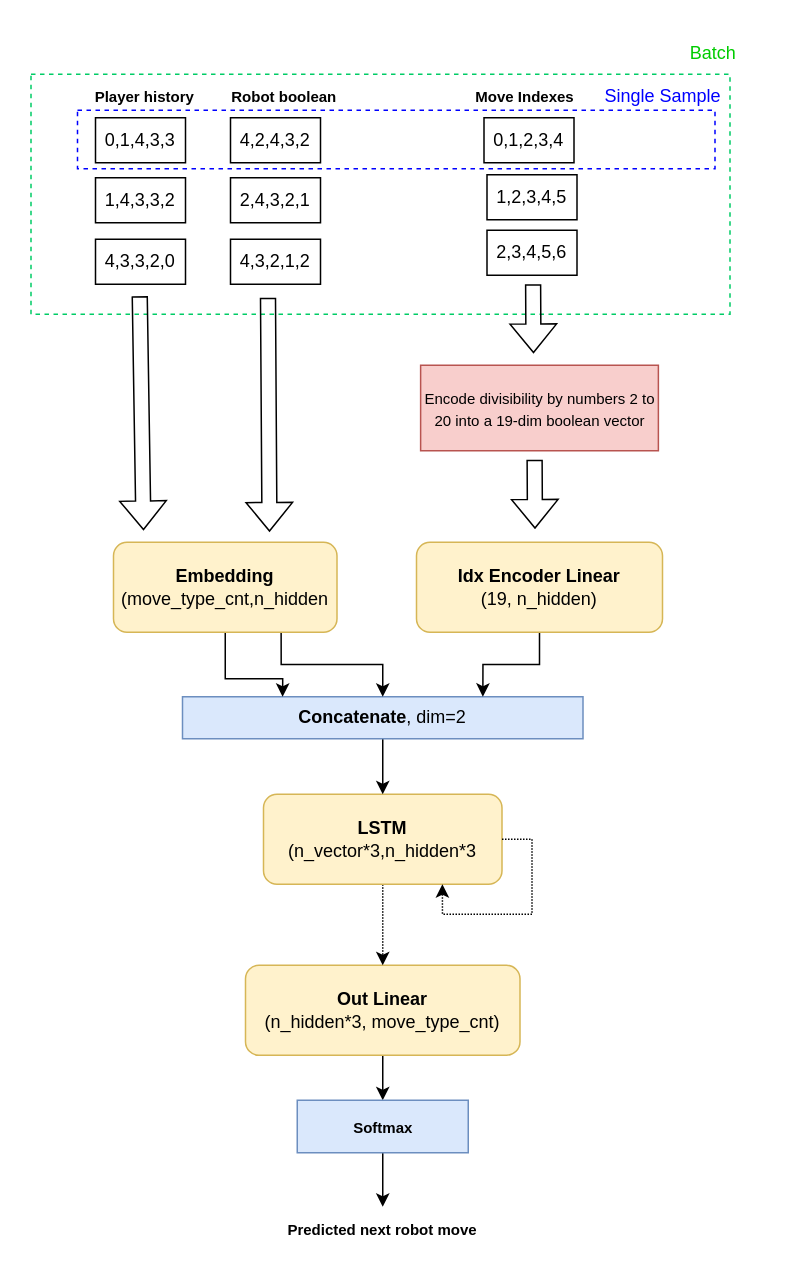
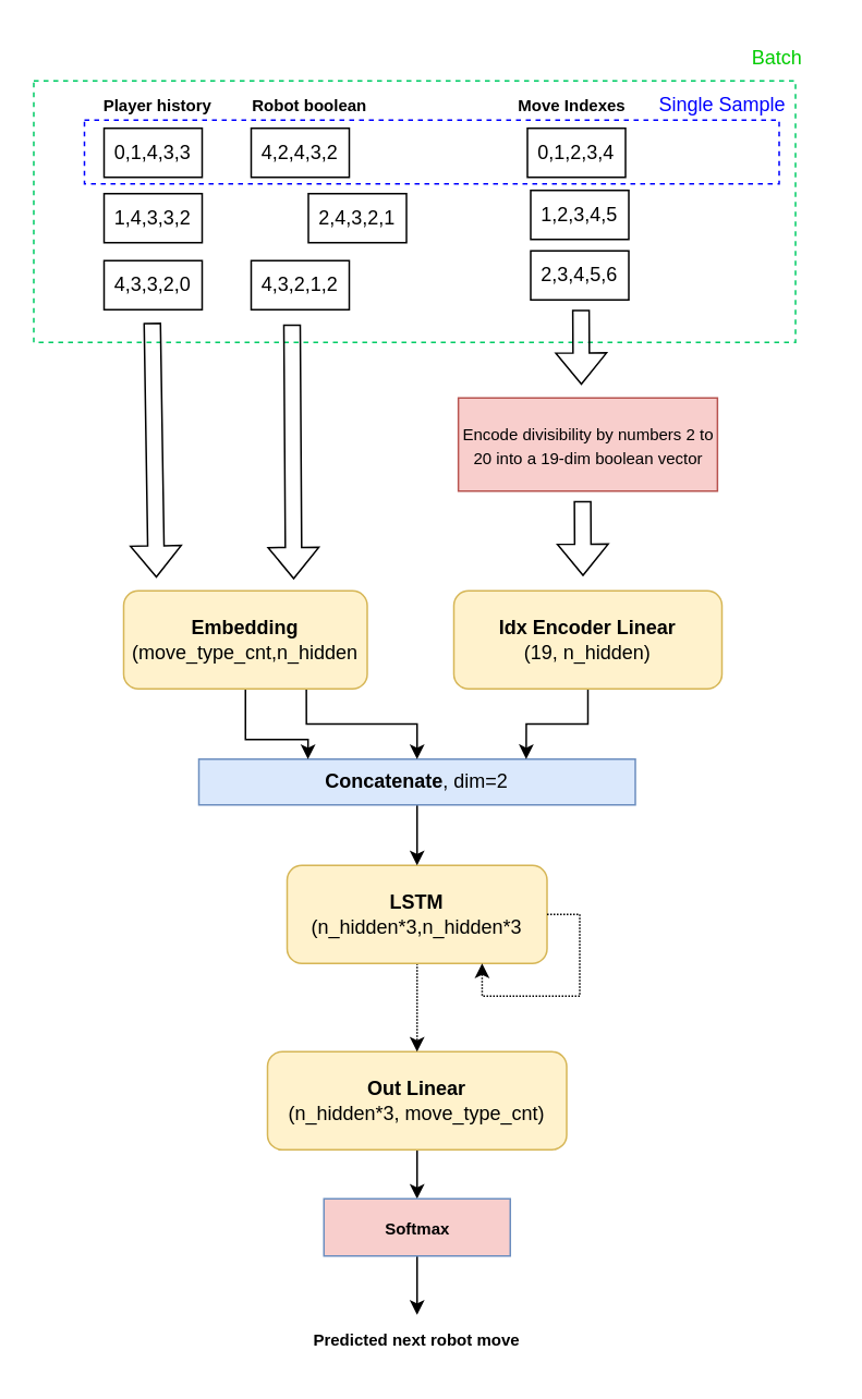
  <mxCell id="0" />
  <mxCell id="1" parent="0" />
  <mxCell id="2" style="edgeStyle=orthogonalEdgeStyle;rounded=0;orthogonalLoop=1;jettySize=auto;html=1;fontSize=10;fontColor=#000000;" edge="1" parent="1" source="3" target="33"><mxGeometry relative="1" as="geometry" /></mxCell>
  <mxCell id="3" value="&lt;b&gt;Out Linear&lt;/b&gt; &lt;br&gt;(n_hidden*3, move_type_cnt)" style="rounded=1;whiteSpace=wrap;html=1;fillColor=#fff2cc;strokeColor=#d6b656;" vertex="1" parent="1"><mxGeometry x="163" y="643" width="183" height="60" as="geometry" /></mxCell>
  <mxCell id="4" style="edgeStyle=orthogonalEdgeStyle;rounded=0;orthogonalLoop=1;jettySize=auto;html=1;entryX=0.5;entryY=0;entryDx=0;entryDy=0;dashed=1;dashPattern=1 1;fontSize=10;fontColor=#000000;" edge="1" parent="1" source="5" target="3"><mxGeometry relative="1" as="geometry" /></mxCell>
- <mxCell id="5" value="&lt;b&gt;LSTM&lt;br&gt;&lt;/b&gt;(n_vector*3,n_hidden*3" style="rounded=1;whiteSpace=wrap;html=1;fillColor=#fff2cc;strokeColor=#d6b656;" vertex="1" parent="1"><mxGeometry x="175" y="529" width="159" height="60" as="geometry" /></mxCell>
+ <mxCell id="5" value="&lt;b&gt;LSTM&lt;br&gt;&lt;/b&gt;(n_hidden*3,n_hidden*3" style="rounded=1;whiteSpace=wrap;html=1;fillColor=#fff2cc;strokeColor=#d6b656;" vertex="1" parent="1"><mxGeometry x="175" y="529" width="159" height="60" as="geometry" /></mxCell>
  <mxCell id="6" value="0,1,4,3,3" style="text;html=1;strokeColor=default;fillColor=none;align=center;verticalAlign=middle;whiteSpace=wrap;rounded=0;" vertex="1" parent="1"><mxGeometry x="63" y="78" width="60" height="30" as="geometry" /></mxCell>
  <mxCell id="7" value="1,4,3,3,2" style="text;html=1;strokeColor=default;fillColor=none;align=center;verticalAlign=middle;whiteSpace=wrap;rounded=0;" vertex="1" parent="1"><mxGeometry x="63" y="118" width="60" height="30" as="geometry" /></mxCell>
  <mxCell id="8" value="4,3,3,2,0" style="text;html=1;strokeColor=default;fillColor=none;align=center;verticalAlign=middle;whiteSpace=wrap;rounded=0;" vertex="1" parent="1"><mxGeometry x="63" y="159" width="60" height="30" as="geometry" /></mxCell>
  <mxCell id="9" value="0,1,2,3,4" style="text;html=1;strokeColor=default;fillColor=none;align=center;verticalAlign=middle;whiteSpace=wrap;rounded=0;" vertex="1" parent="1"><mxGeometry x="322" y="78" width="60" height="30" as="geometry" /></mxCell>
  <mxCell id="10" value="1,2,3,4,5" style="text;html=1;strokeColor=default;fillColor=none;align=center;verticalAlign=middle;whiteSpace=wrap;rounded=0;" vertex="1" parent="1"><mxGeometry x="324" y="116" width="60" height="30" as="geometry" /></mxCell>
  <mxCell id="11" value="2,3,4,5,6" style="text;html=1;strokeColor=default;fillColor=none;align=center;verticalAlign=middle;whiteSpace=wrap;rounded=0;" vertex="1" parent="1"><mxGeometry x="324" y="153" width="60" height="30" as="geometry" /></mxCell>
  <mxCell id="12" style="edgeStyle=orthogonalEdgeStyle;rounded=0;orthogonalLoop=1;jettySize=auto;html=1;fontSize=10;fontColor=#000000;" edge="1" parent="1" source="13" target="5"><mxGeometry relative="1" as="geometry" /></mxCell>
  <mxCell id="13" value="&lt;b&gt;Concatenate&lt;/b&gt;, dim=2" style="rounded=0;whiteSpace=wrap;html=1;strokeColor=#6c8ebf;fillColor=#dae8fc;" vertex="1" parent="1"><mxGeometry x="121" y="464" width="267" height="28" as="geometry" /></mxCell>
  <mxCell id="14" value="4,2,4,3,2" style="text;html=1;strokeColor=default;fillColor=none;align=center;verticalAlign=middle;whiteSpace=wrap;rounded=0;" vertex="1" parent="1"><mxGeometry x="153" y="78" width="60" height="30" as="geometry" /></mxCell>
- <mxCell id="15" value="2,4,3,2,1" style="text;html=1;strokeColor=default;fillColor=none;align=center;verticalAlign=middle;whiteSpace=wrap;rounded=0;" vertex="1" parent="1"><mxGeometry x="153" y="118" width="60" height="30" as="geometry" /></mxCell>
+ <mxCell id="15" value="2,4,3,2,1" style="text;html=1;strokeColor=default;fillColor=none;align=center;verticalAlign=middle;whiteSpace=wrap;rounded=0;" vertex="1" parent="1"><mxGeometry x="188" y="118" width="60" height="30" as="geometry" /></mxCell>
  <mxCell id="16" value="4,3,2,1,2" style="text;html=1;strokeColor=default;fillColor=none;align=center;verticalAlign=middle;whiteSpace=wrap;rounded=0;" vertex="1" parent="1"><mxGeometry x="153" y="159" width="60" height="30" as="geometry" /></mxCell>
  <mxCell id="17" value="" style="rounded=0;whiteSpace=wrap;html=1;dashed=1;fillColor=none;strokeColor=#0000FF;" vertex="1" parent="1"><mxGeometry x="51" y="73" width="425" height="39" as="geometry" /></mxCell>
  <mxCell id="18" value="&lt;font color=&quot;#0000ff&quot;&gt;Single Sample&lt;/font&gt;" style="text;html=1;strokeColor=none;fillColor=none;align=center;verticalAlign=middle;whiteSpace=wrap;rounded=0;dashed=1;" vertex="1" parent="1"><mxGeometry x="388" y="53" width="107" height="22" as="geometry" /></mxCell>
  <mxCell id="19" value="" style="rounded=0;whiteSpace=wrap;html=1;dashed=1;fontColor=#0000FF;strokeColor=#00CC66;fillColor=none;" vertex="1" parent="1"><mxGeometry x="20" y="49" width="466" height="160" as="geometry" /></mxCell>
  <mxCell id="20" value="&lt;font color=&quot;#00cc00&quot;&gt;Batch&lt;/font&gt;" style="text;html=1;strokeColor=none;fillColor=none;align=center;verticalAlign=middle;whiteSpace=wrap;rounded=0;dashed=1;fontColor=#0000FF;" vertex="1" parent="1"><mxGeometry x="445" y="20" width="60" height="30" as="geometry" /></mxCell>
  <mxCell id="21" style="edgeStyle=orthogonalEdgeStyle;rounded=0;orthogonalLoop=1;jettySize=auto;html=1;entryX=0.25;entryY=0;entryDx=0;entryDy=0;fontSize=10;fontColor=#000000;" edge="1" parent="1" source="23" target="13"><mxGeometry relative="1" as="geometry"><Array as="points"><mxPoint x="150" y="452" /><mxPoint x="188" y="452" /></Array></mxGeometry></mxCell>
  <mxCell id="22" style="edgeStyle=orthogonalEdgeStyle;rounded=0;orthogonalLoop=1;jettySize=auto;html=1;exitX=0.75;exitY=1;exitDx=0;exitDy=0;fontSize=10;fontColor=#000000;" edge="1" parent="1" source="23" target="13"><mxGeometry relative="1" as="geometry" /></mxCell>
  <mxCell id="23" value="&lt;b&gt;Embedding&lt;br&gt;&lt;/b&gt;(move_type_cnt,n_hidden" style="rounded=1;whiteSpace=wrap;html=1;fillColor=#fff2cc;strokeColor=#d6b656;" vertex="1" parent="1"><mxGeometry x="75" y="361" width="149" height="60" as="geometry" /></mxCell>
  <mxCell id="24" style="edgeStyle=orthogonalEdgeStyle;rounded=0;orthogonalLoop=1;jettySize=auto;html=1;entryX=0.75;entryY=0;entryDx=0;entryDy=0;fontSize=10;fontColor=#000000;" edge="1" parent="1" source="25" target="13"><mxGeometry relative="1" as="geometry" /></mxCell>
  <mxCell id="25" value="&lt;b&gt;Idx Encoder Linear&lt;/b&gt;&lt;br&gt;(19, n_hidden)" style="rounded=1;whiteSpace=wrap;html=1;fillColor=#fff2cc;strokeColor=#d6b656;" vertex="1" parent="1"><mxGeometry x="277" y="361" width="164" height="60" as="geometry" /></mxCell>
  <mxCell id="26" value="&lt;span&gt;&lt;font style=&quot;font-size: 10px&quot;&gt;Encode divisibility by numbers 2 to 20 into a 19-dim boolean vector&lt;/font&gt;&lt;/span&gt;" style="rounded=0;whiteSpace=wrap;html=1;strokeColor=#b85450;fillColor=#f8cecc;" vertex="1" parent="1"><mxGeometry x="279.75" y="243" width="158.5" height="57" as="geometry" /></mxCell>
  <mxCell id="27" value="" style="shape=flexArrow;endArrow=classic;html=1;rounded=0;fontSize=10;fontColor=#000000;" edge="1" parent="1"><mxGeometry width="50" height="50" relative="1" as="geometry"><mxPoint x="354.75" y="189" as="sourcePoint" /><mxPoint x="355" y="235" as="targetPoint" /></mxGeometry></mxCell>
  <mxCell id="28" value="" style="shape=flexArrow;endArrow=classic;html=1;rounded=0;fontSize=10;fontColor=#000000;" edge="1" parent="1"><mxGeometry width="50" height="50" relative="1" as="geometry"><mxPoint x="92.5" y="197" as="sourcePoint" /><mxPoint x="95" y="353" as="targetPoint" /></mxGeometry></mxCell>
  <mxCell id="29" value="" style="shape=flexArrow;endArrow=classic;html=1;rounded=0;fontSize=10;fontColor=#000000;" edge="1" parent="1"><mxGeometry width="50" height="50" relative="1" as="geometry"><mxPoint x="178" y="198" as="sourcePoint" /><mxPoint x="179" y="354" as="targetPoint" /></mxGeometry></mxCell>
  <mxCell id="30" value="" style="shape=flexArrow;endArrow=classic;html=1;rounded=0;fontSize=10;fontColor=#000000;" edge="1" parent="1"><mxGeometry width="50" height="50" relative="1" as="geometry"><mxPoint x="355.75" y="306" as="sourcePoint" /><mxPoint x="356" y="352" as="targetPoint" /></mxGeometry></mxCell>
  <mxCell id="31" style="edgeStyle=orthogonalEdgeStyle;rounded=0;orthogonalLoop=1;jettySize=auto;html=1;entryX=0.75;entryY=1;entryDx=0;entryDy=0;fontSize=10;fontColor=#000000;dashed=1;dashPattern=1 1;" edge="1" parent="1" source="5" target="5"><mxGeometry relative="1" as="geometry"><Array as="points"><mxPoint x="354" y="559" /><mxPoint x="354" y="609" /><mxPoint x="294" y="609" /></Array></mxGeometry></mxCell>
  <mxCell id="32" style="edgeStyle=orthogonalEdgeStyle;rounded=0;orthogonalLoop=1;jettySize=auto;html=1;fontSize=10;fontColor=#000000;" edge="1" parent="1" source="33"><mxGeometry relative="1" as="geometry"><mxPoint x="254.5" y="804" as="targetPoint" /></mxGeometry></mxCell>
- <mxCell id="33" value="&lt;b&gt;Softmax&lt;/b&gt;" style="rounded=0;whiteSpace=wrap;html=1;fontSize=10;strokeColor=#6c8ebf;fillColor=#dae8fc;" vertex="1" parent="1"><mxGeometry x="197.5" y="733" width="114" height="35" as="geometry" /></mxCell>
+ <mxCell id="33" value="&lt;b&gt;Softmax&lt;/b&gt;" style="rounded=0;whiteSpace=wrap;html=1;fontSize=10;strokeColor=#6c8ebf;fillColor=#f8cecc;" vertex="1" parent="1"><mxGeometry x="197.5" y="733" width="114" height="35" as="geometry" /></mxCell>
  <mxCell id="34" value="&lt;b&gt;Predicted next robot move&lt;/b&gt;" style="text;html=1;strokeColor=none;fillColor=none;align=center;verticalAlign=middle;whiteSpace=wrap;rounded=0;fontSize=10;fontColor=#000000;" vertex="1" parent="1"><mxGeometry x="189" y="804" width="131" height="30" as="geometry" /></mxCell>
  <mxCell id="35" value="&lt;b&gt;Player history&lt;/b&gt;" style="text;html=1;strokeColor=none;fillColor=none;align=center;verticalAlign=middle;whiteSpace=wrap;rounded=0;fontSize=10;fontColor=#000000;" vertex="1" parent="1"><mxGeometry x="45" y="52" width="102" height="23" as="geometry" /></mxCell>
  <mxCell id="36" value="&lt;b&gt;Robot boolean&lt;/b&gt;" style="text;html=1;strokeColor=none;fillColor=none;align=center;verticalAlign=middle;whiteSpace=wrap;rounded=0;fontSize=10;fontColor=#000000;" vertex="1" parent="1"><mxGeometry x="138" y="52.5" width="102" height="23" as="geometry" /></mxCell>
  <mxCell id="37" value="&lt;b&gt;Move Indexes&lt;/b&gt;" style="text;html=1;strokeColor=none;fillColor=none;align=center;verticalAlign=middle;whiteSpace=wrap;rounded=0;fontSize=10;fontColor=#000000;" vertex="1" parent="1"><mxGeometry x="308" y="48.5" width="83" height="30" as="geometry" /></mxCell>
